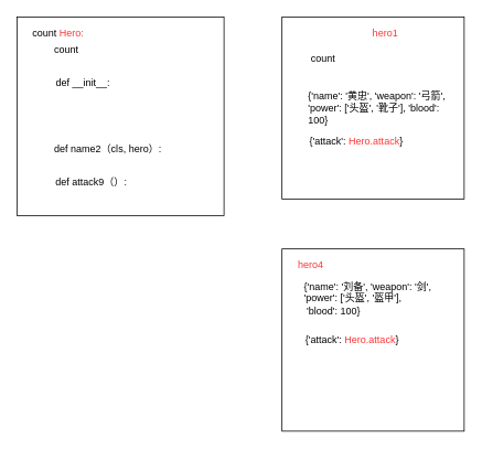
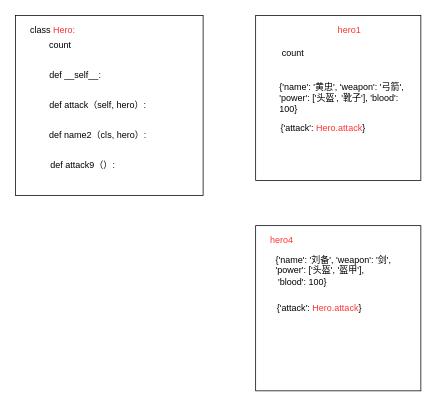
  <mxCell id="0" />
  <mxCell id="1" parent="0" />
  <mxCell id="2" value="" style="rounded=0;whiteSpace=wrap;html=1;" parent="1" vertex="1"><mxGeometry x="20" y="20" width="250" height="240" as="geometry" /></mxCell>
- <mxCell id="3" value="count &lt;font color=&quot;#ff3333&quot;&gt;Hero:&lt;/font&gt;" style="text;html=1;strokeColor=none;fillColor=none;align=center;verticalAlign=middle;whiteSpace=wrap;rounded=0;" parent="1" vertex="1"><mxGeometry x="30" y="30" width="80" height="20" as="geometry" /></mxCell>
- <mxCell id="4" value="def __init__:" style="text;html=1;strokeColor=none;fillColor=none;align=center;verticalAlign=middle;whiteSpace=wrap;rounded=0;" parent="1" vertex="1"><mxGeometry x="60" y="90" width="80" height="20" as="geometry" /></mxCell>
+ <mxCell id="3" value="class &lt;font color=&quot;#ff3333&quot;&gt;Hero:&lt;/font&gt;" style="text;html=1;strokeColor=none;fillColor=none;align=center;verticalAlign=middle;whiteSpace=wrap;rounded=0;" parent="1" vertex="1"><mxGeometry x="30" y="30" width="80" height="20" as="geometry" /></mxCell>
+ <mxCell id="4" value="def __self__:" style="text;html=1;strokeColor=none;fillColor=none;align=center;verticalAlign=middle;whiteSpace=wrap;rounded=0;" parent="1" vertex="1"><mxGeometry x="60" y="90" width="80" height="20" as="geometry" /></mxCell>
+ <mxCell id="5" value="def attack（self, hero）:" style="text;html=1;strokeColor=none;fillColor=none;align=center;verticalAlign=middle;whiteSpace=wrap;rounded=0;" parent="1" vertex="1"><mxGeometry x="60" y="130" width="140" height="20" as="geometry" /></mxCell>
  <mxCell id="6" value="" style="whiteSpace=wrap;html=1;aspect=fixed;" parent="1" vertex="1"><mxGeometry x="340" y="300" width="220" height="220" as="geometry" /></mxCell>
  <mxCell id="7" value="&lt;font color=&quot;#ff3333&quot;&gt;hero4&lt;/font&gt;" style="text;html=1;strokeColor=none;fillColor=none;align=center;verticalAlign=middle;whiteSpace=wrap;rounded=0;" parent="1" vertex="1"><mxGeometry x="350" y="310" width="50" height="20" as="geometry" /></mxCell>
  <mxCell id="8" value="{'name': '刘备', 'weapon': '剑', 'power': ['头盔', '盔甲'],&lt;br&gt;&amp;nbsp;'blood': 100}" style="text;html=1;strokeColor=none;fillColor=none;align=left;verticalAlign=middle;whiteSpace=wrap;rounded=0;" parent="1" vertex="1"><mxGeometry x="365" y="350" width="170" height="20" as="geometry" /></mxCell>
  <mxCell id="9" value="{'attack': &lt;font color=&quot;#ff3333&quot;&gt;Hero.attack&lt;/font&gt;}" style="text;html=1;strokeColor=none;fillColor=none;align=center;verticalAlign=middle;whiteSpace=wrap;rounded=0;" parent="1" vertex="1"><mxGeometry x="365" y="400" width="120" height="20" as="geometry" /></mxCell>
  <mxCell id="10" value="" style="whiteSpace=wrap;html=1;aspect=fixed;" parent="1" vertex="1"><mxGeometry x="340" y="20" width="220" height="220" as="geometry" /></mxCell>
  <mxCell id="11" value="&lt;font color=&quot;#ff3333&quot;&gt;hero1&lt;/font&gt;" style="text;html=1;strokeColor=none;fillColor=none;align=center;verticalAlign=middle;whiteSpace=wrap;rounded=0;" parent="1" vertex="1"><mxGeometry x="440" y="30" width="50" height="20" as="geometry" /></mxCell>
  <mxCell id="12" value="{'name': '黄忠', 'weapon': '弓箭', 'power': ['头盔', '靴子'], 'blood': 100}" style="text;html=1;strokeColor=none;fillColor=none;align=left;verticalAlign=middle;whiteSpace=wrap;rounded=0;" parent="1" vertex="1"><mxGeometry x="370" y="120" width="170" height="20" as="geometry" /></mxCell>
  <mxCell id="13" value="{'attack': &lt;font color=&quot;#ff3333&quot;&gt;Hero.attack&lt;/font&gt;}" style="text;html=1;strokeColor=none;fillColor=none;align=center;verticalAlign=middle;whiteSpace=wrap;rounded=0;" parent="1" vertex="1"><mxGeometry x="370" y="160" width="120" height="20" as="geometry" /></mxCell>
  <mxCell id="14" value="count" style="text;html=1;strokeColor=none;fillColor=none;align=center;verticalAlign=middle;whiteSpace=wrap;rounded=0;" parent="1" vertex="1"><mxGeometry x="60" y="50" width="40" height="20" as="geometry" /></mxCell>
  <mxCell id="15" value="count" style="text;html=1;strokeColor=none;fillColor=none;align=center;verticalAlign=middle;whiteSpace=wrap;rounded=0;" parent="1" vertex="1"><mxGeometry x="370" y="60" width="40" height="20" as="geometry" /></mxCell>
  <mxCell id="16" value="def name2（cls, hero）:" style="text;html=1;strokeColor=none;fillColor=none;align=center;verticalAlign=middle;whiteSpace=wrap;rounded=0;" parent="1" vertex="1"><mxGeometry x="60" y="170" width="140" height="20" as="geometry" /></mxCell>
  <mxCell id="17" value="def attack9（）:" style="text;html=1;strokeColor=none;fillColor=none;align=center;verticalAlign=middle;whiteSpace=wrap;rounded=0;" parent="1" vertex="1"><mxGeometry x="65" y="210" width="90" height="20" as="geometry" /></mxCell>
